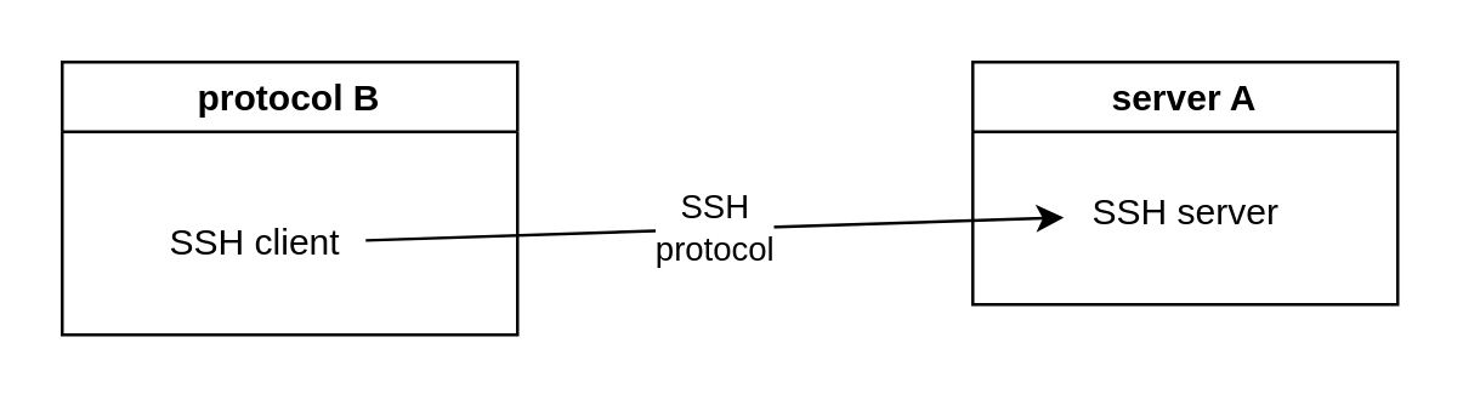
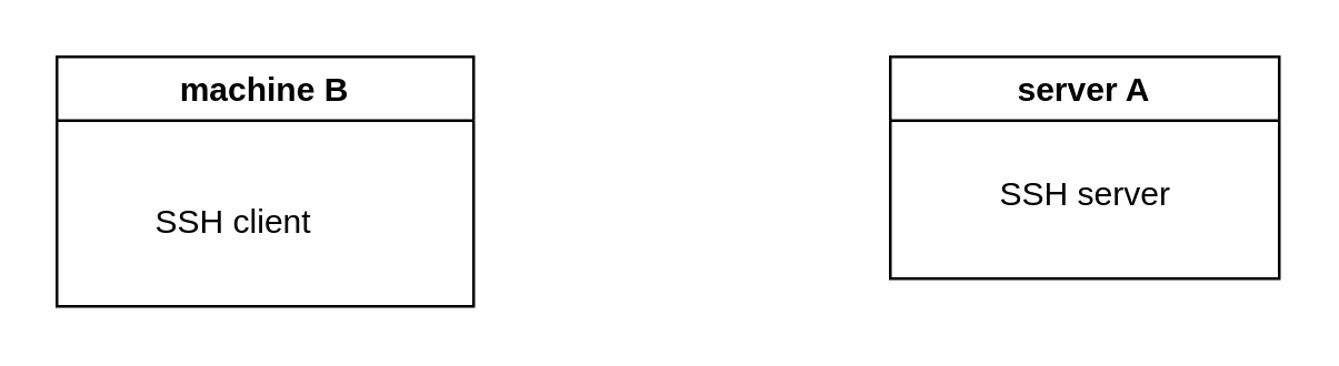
  <mxCell id="0" />
  <mxCell id="1" parent="0" />
  <mxCell id="2" value="server A" style="swimlane;" vertex="1" parent="1"><mxGeometry x="320" y="20" width="140" height="80" as="geometry" /></mxCell>
  <mxCell id="3" value="SSH server&lt;br&gt;" style="text;html=1;align=center;verticalAlign=middle;resizable=0;points=[];autosize=1;strokeColor=none;fillColor=none;" vertex="1" parent="2"><mxGeometry x="30" y="40" width="80" height="20" as="geometry" /></mxCell>
- <mxCell id="4" value="protocol B" style="swimlane;" vertex="1" parent="1"><mxGeometry x="20" y="20" width="150" height="90" as="geometry" /></mxCell>
+ <mxCell id="4" value="machine B" style="swimlane;" vertex="1" parent="1"><mxGeometry x="20" y="20" width="150" height="90" as="geometry" /></mxCell>
  <mxCell id="5" value="SSH client&amp;nbsp;" style="text;html=1;align=center;verticalAlign=middle;resizable=0;points=[];autosize=1;strokeColor=none;fillColor=none;" vertex="1" parent="4"><mxGeometry x="30" y="50" width="70" height="20" as="geometry" /></mxCell>
- <mxCell id="6" value="SSH&lt;br&gt;protocol" style="endArrow=classic;html=1;" edge="1" parent="1" source="5" target="3"><mxGeometry width="50" height="50" relative="1" as="geometry"><mxPoint x="330" y="190" as="sourcePoint" /><mxPoint x="380" y="140" as="targetPoint" /></mxGeometry></mxCell>
